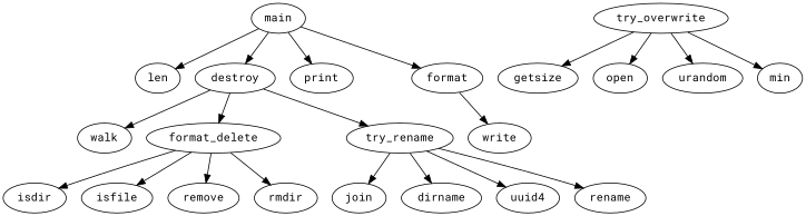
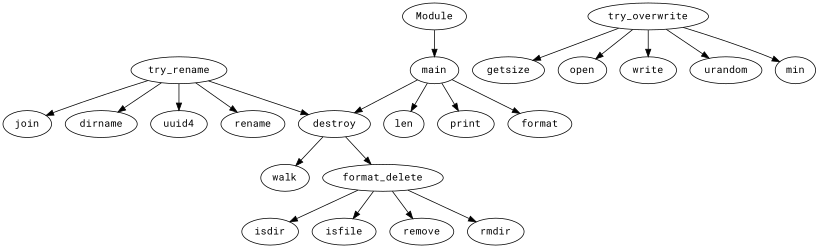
  strict digraph {
    fontname="Roboto Mono"
    node [fontname="Roboto Mono"]
    edge [fontname="Roboto Mono"]
    main
    len
    destroy
    print
    format
    walk
    n7 [label=format_delete]
    try_rename
    isdir
    isfile
    remove
    rmdir
    try_overwrite
    getsize
    open
    write
    urandom
    min
    join
    dirname
    uuid4
    rename
+   Module
    main -> len
    main -> destroy
    main -> print
    main -> format
    destroy -> walk
    destroy -> n7
-   destroy -> try_rename
+   try_rename -> destroy
    n7 -> isdir
    n7 -> isfile
    n7 -> remove
    n7 -> rmdir
    try_rename -> join
    try_rename -> dirname
    try_rename -> uuid4
    try_rename -> rename
    try_overwrite -> getsize
    try_overwrite -> open
-   format -> write
+   try_overwrite -> write
    try_overwrite -> urandom
    try_overwrite -> min
+   Module -> main
  }
